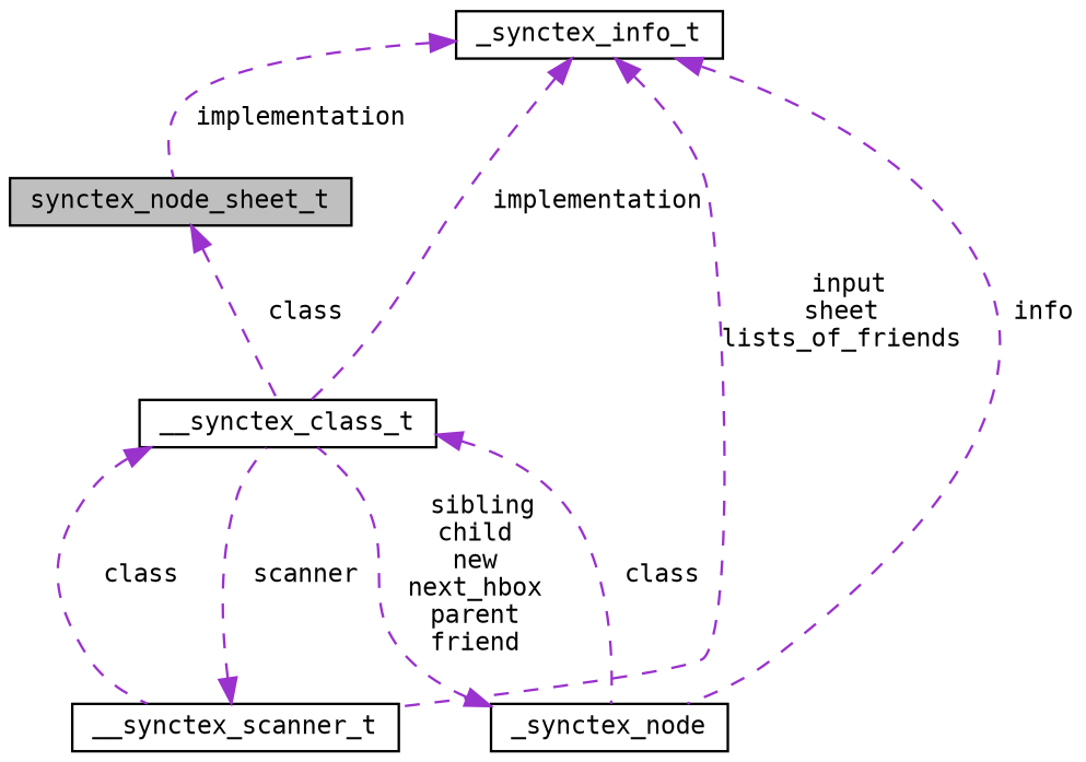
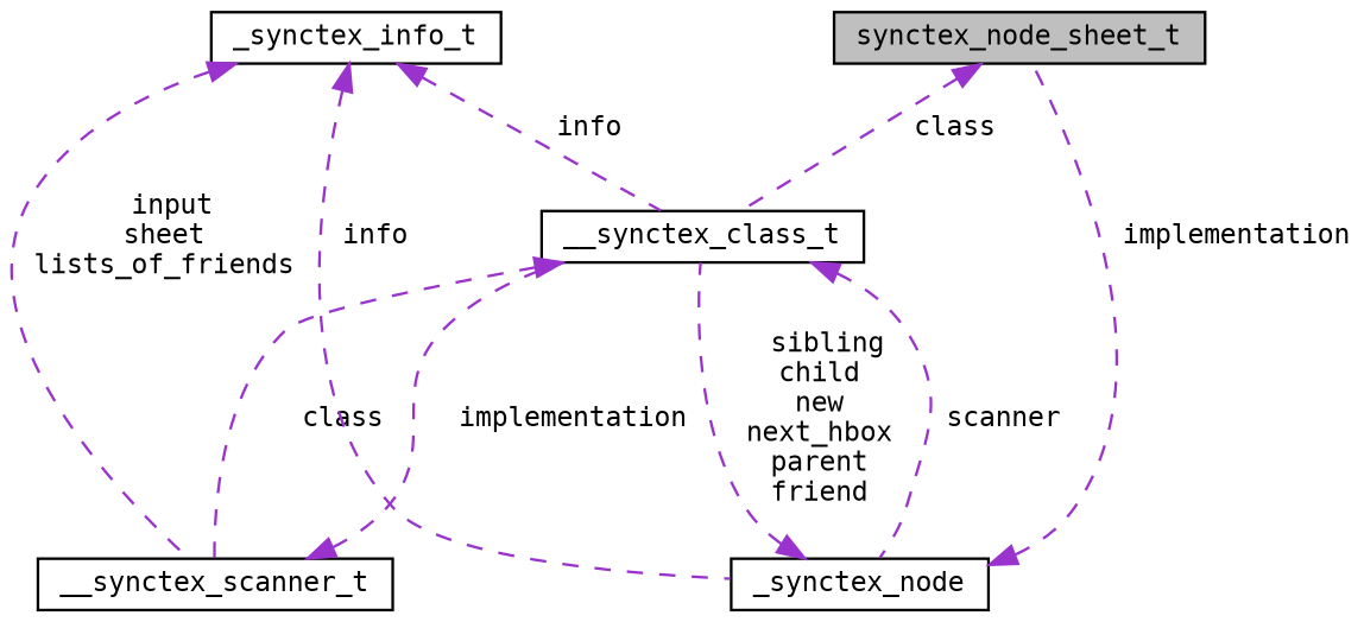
  digraph {
    fontname="DejaVu Sans Mono"
    node [color=black fillcolor=white fontname="DejaVu Sans Mono" fontsize=10 shape=record style=filled]
    edge [color=darkorchid3 dir=back fontname="DejaVu Sans Mono" fontsize=10 labelfontname=Helvetica labelfontsize=10 style=dashed]
    n1 [fillcolor=grey75 fontcolor=black height=0.2 label=synctex_node_sheet_t width=0.4]
    n2 [height=0.2 label=__synctex_class_t width=0.4]
    n3 [height=0.2 label=_synctex_info_t width=0.4]
    n4 [height=0.2 label=_synctex_node width=0.4]
    n5 [height=0.2 label=__synctex_scanner_t width=0.4]
    n1 -> n2 [label=" class"]
-   n2 -> n4 [label=" class"]
+   n2 -> n4 [label=" scanner"]
    n2 -> n5 [label=" class"]
-   n3 -> n1 [label=" implementation"]
-   n3 -> n2 [label=" implementation"]
+   n4 -> n1 [label=" implementation"]
+   n3 -> n2 [label=" info"]
    n3 -> n4 [label=" info"]
    n3 -> n5 [label=" input\nsheet\nlists_of_friends"]
    n4 -> n2 [label=" sibling\nchild\nnew\nnext_hbox\nparent\nfriend"]
-   n5 -> n2 [label=" scanner"]
+   n5 -> n2 [label=" implementation"]
  }
